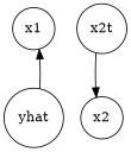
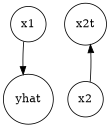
  digraph {
    node [shape=circle]
    x1
    yhat
    x2t
    x2
-   yhat -> x1
-   x2t -> x2
+   x1 -> yhat
+   x2 -> x2t
  }
